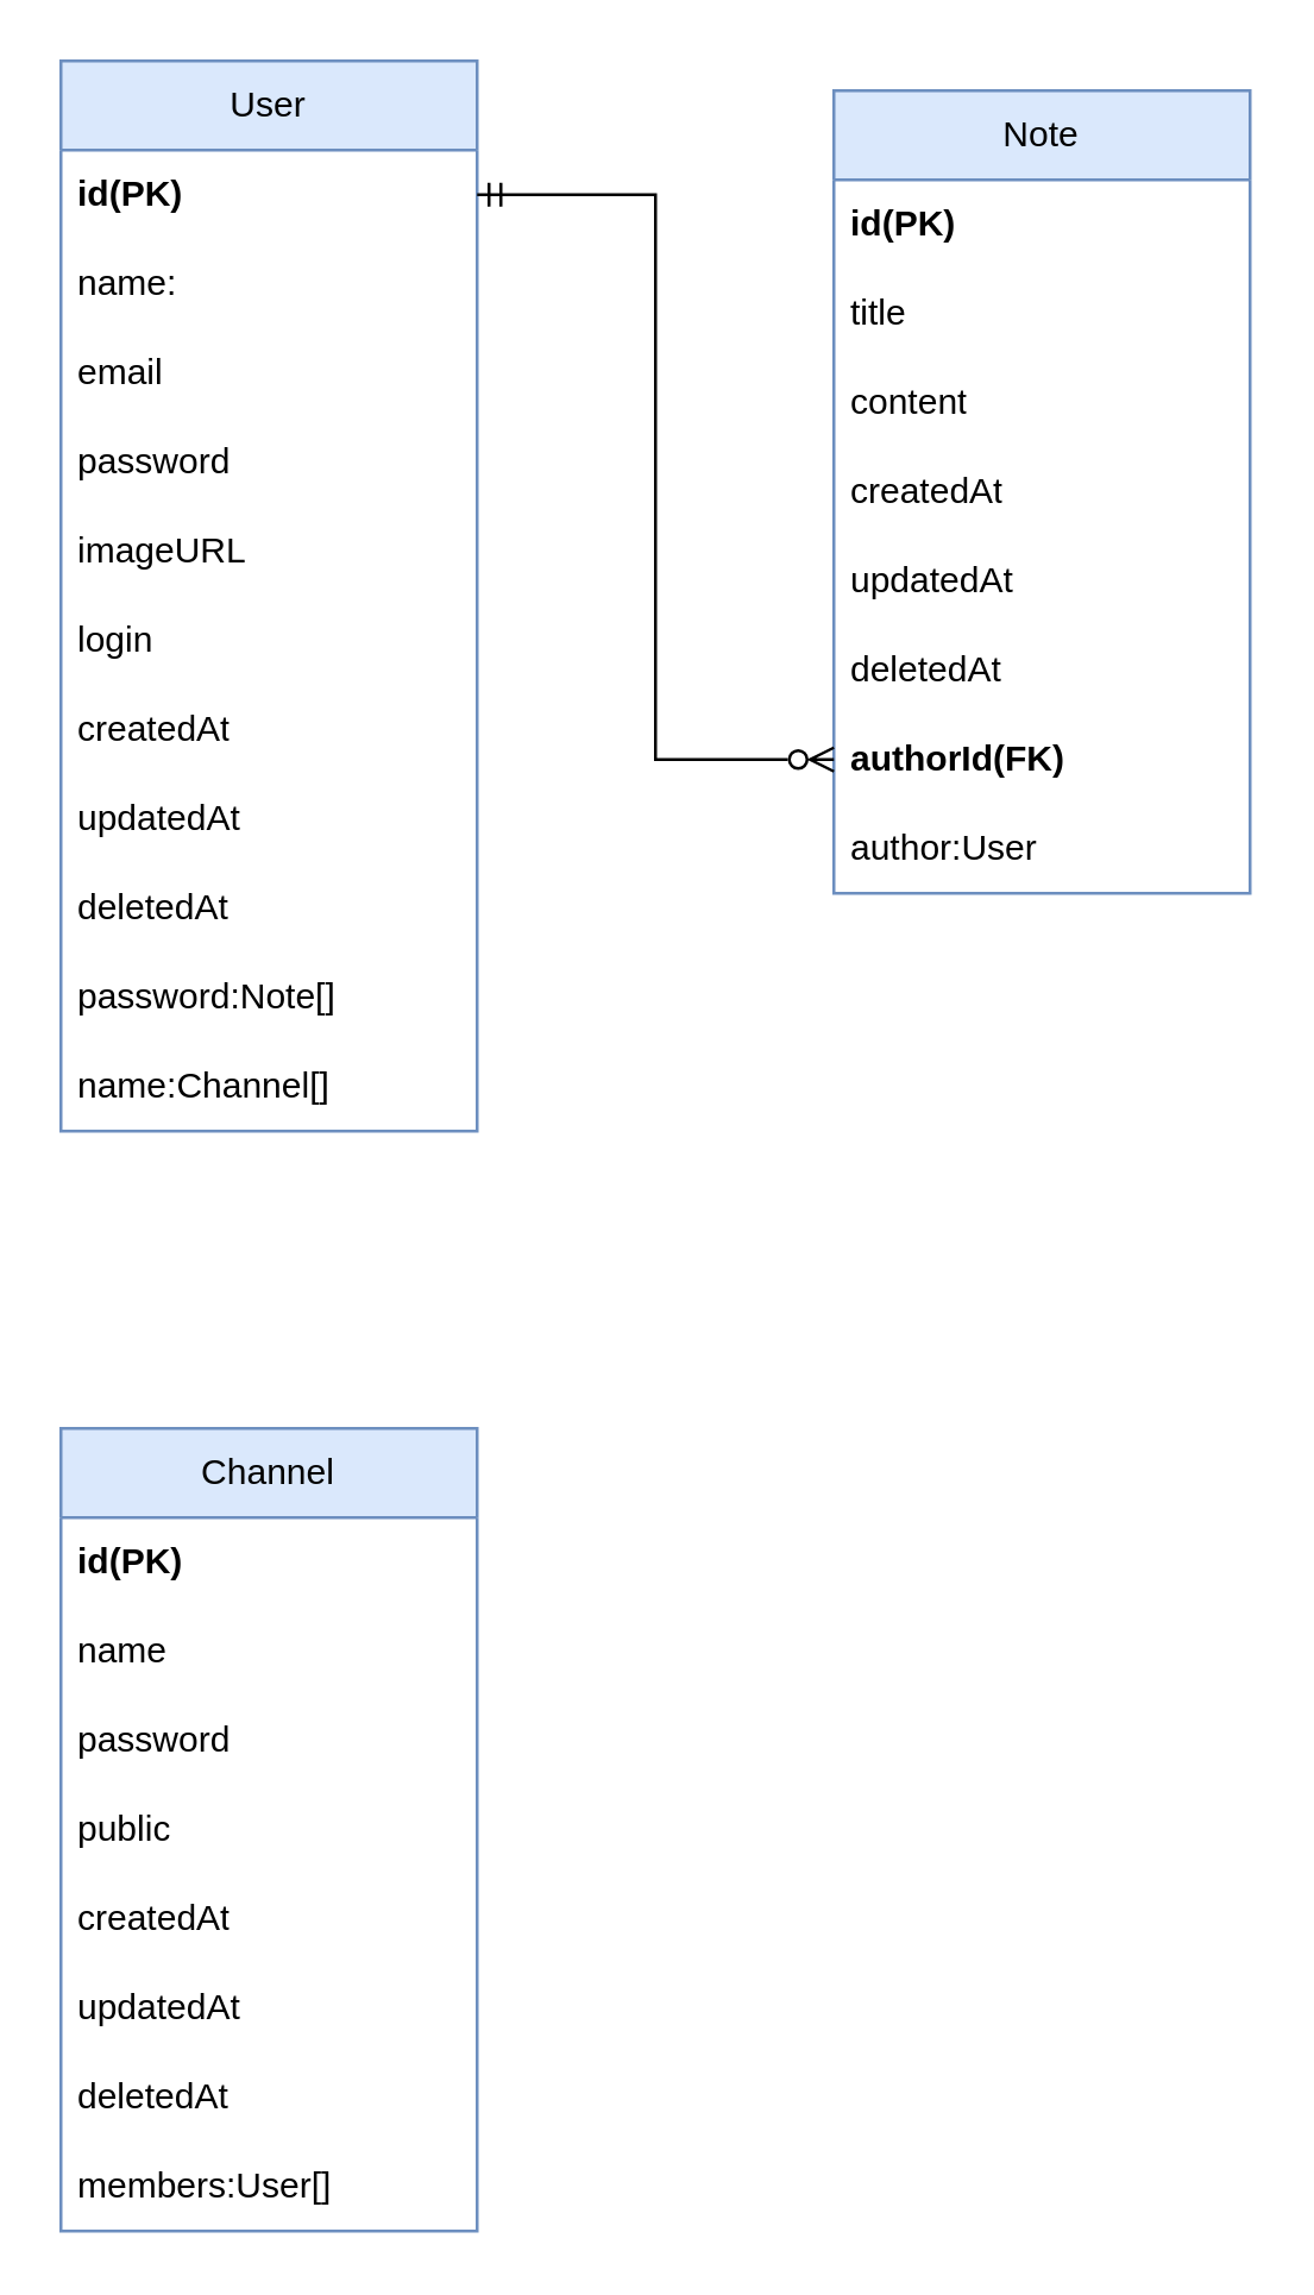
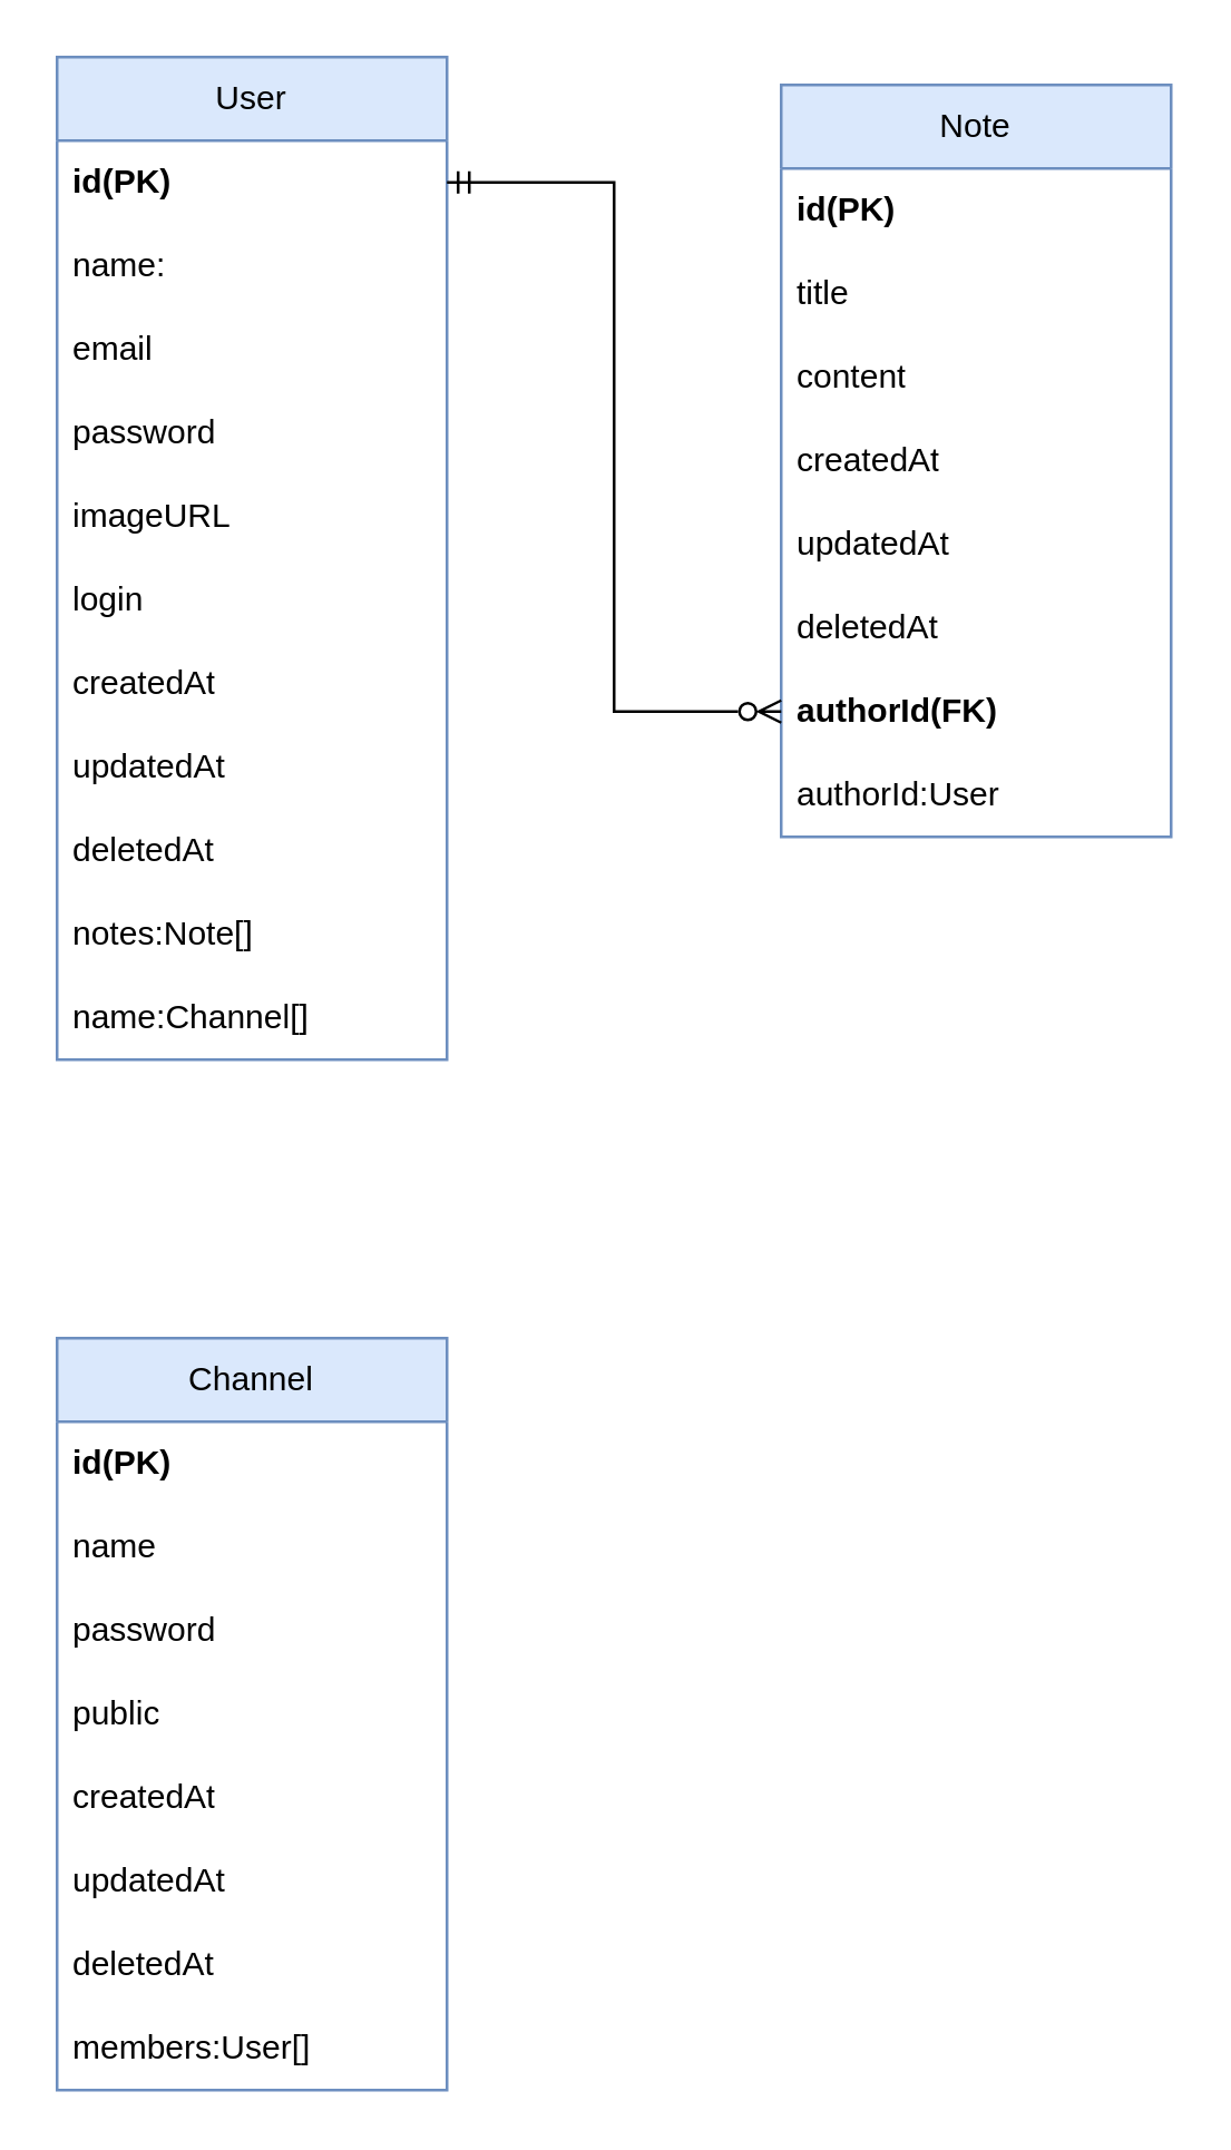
  <mxCell id="0" />
  <mxCell id="1" parent="0" />
  <mxCell id="2" value="User" style="swimlane;fontStyle=0;childLayout=stackLayout;horizontal=1;startSize=30;horizontalStack=0;resizeParent=1;resizeParentMax=0;resizeLast=0;collapsible=1;marginBottom=0;whiteSpace=wrap;html=1;fillColor=#dae8fc;strokeColor=#6c8ebf;" parent="1" vertex="1"><mxGeometry x="20" y="20" width="140" height="360" as="geometry" /></mxCell>
  <mxCell id="3" value="id(PK)" style="text;strokeColor=none;fillColor=none;align=left;verticalAlign=middle;spacingLeft=4;spacingRight=4;overflow=hidden;points=[[0,0.5],[1,0.5]];portConstraint=eastwest;rotatable=0;whiteSpace=wrap;html=1;fontStyle=1" parent="2" vertex="1"><mxGeometry y="30" width="140" height="30" as="geometry" /></mxCell>
  <mxCell id="4" value="name:" style="text;strokeColor=none;fillColor=none;align=left;verticalAlign=middle;spacingLeft=4;spacingRight=4;overflow=hidden;points=[[0,0.5],[1,0.5]];portConstraint=eastwest;rotatable=0;whiteSpace=wrap;html=1;" parent="2" vertex="1"><mxGeometry y="60" width="140" height="30" as="geometry" /></mxCell>
  <mxCell id="5" value="email" style="text;strokeColor=none;fillColor=none;align=left;verticalAlign=middle;spacingLeft=4;spacingRight=4;overflow=hidden;points=[[0,0.5],[1,0.5]];portConstraint=eastwest;rotatable=0;whiteSpace=wrap;html=1;" parent="2" vertex="1"><mxGeometry y="90" width="140" height="30" as="geometry" /></mxCell>
  <mxCell id="6" value="password" style="text;strokeColor=none;fillColor=none;align=left;verticalAlign=middle;spacingLeft=4;spacingRight=4;overflow=hidden;points=[[0,0.5],[1,0.5]];portConstraint=eastwest;rotatable=0;whiteSpace=wrap;html=1;" parent="2" vertex="1"><mxGeometry y="120" width="140" height="30" as="geometry" /></mxCell>
  <mxCell id="7" value="imageURL" style="text;strokeColor=none;fillColor=none;align=left;verticalAlign=middle;spacingLeft=4;spacingRight=4;overflow=hidden;points=[[0,0.5],[1,0.5]];portConstraint=eastwest;rotatable=0;whiteSpace=wrap;html=1;" parent="2" vertex="1"><mxGeometry y="150" width="140" height="30" as="geometry" /></mxCell>
  <mxCell id="8" value="login" style="text;strokeColor=none;fillColor=none;align=left;verticalAlign=middle;spacingLeft=4;spacingRight=4;overflow=hidden;points=[[0,0.5],[1,0.5]];portConstraint=eastwest;rotatable=0;whiteSpace=wrap;html=1;" parent="2" vertex="1"><mxGeometry y="180" width="140" height="30" as="geometry" /></mxCell>
  <mxCell id="9" value="createdAt" style="text;strokeColor=none;fillColor=none;align=left;verticalAlign=middle;spacingLeft=4;spacingRight=4;overflow=hidden;points=[[0,0.5],[1,0.5]];portConstraint=eastwest;rotatable=0;whiteSpace=wrap;html=1;" parent="2" vertex="1"><mxGeometry y="210" width="140" height="30" as="geometry" /></mxCell>
  <mxCell id="10" value="updatedAt" style="text;strokeColor=none;fillColor=none;align=left;verticalAlign=middle;spacingLeft=4;spacingRight=4;overflow=hidden;points=[[0,0.5],[1,0.5]];portConstraint=eastwest;rotatable=0;whiteSpace=wrap;html=1;" parent="2" vertex="1"><mxGeometry y="240" width="140" height="30" as="geometry" /></mxCell>
  <mxCell id="11" value="deletedAt" style="text;strokeColor=none;fillColor=none;align=left;verticalAlign=middle;spacingLeft=4;spacingRight=4;overflow=hidden;points=[[0,0.5],[1,0.5]];portConstraint=eastwest;rotatable=0;whiteSpace=wrap;html=1;" parent="2" vertex="1"><mxGeometry y="270" width="140" height="30" as="geometry" /></mxCell>
- <mxCell id="12" value="password:Note[]" style="text;strokeColor=none;fillColor=none;align=left;verticalAlign=middle;spacingLeft=4;spacingRight=4;overflow=hidden;points=[[0,0.5],[1,0.5]];portConstraint=eastwest;rotatable=0;whiteSpace=wrap;html=1;" parent="2" vertex="1"><mxGeometry y="300" width="140" height="30" as="geometry" /></mxCell>
+ <mxCell id="12" value="notes:Note[]" style="text;strokeColor=none;fillColor=none;align=left;verticalAlign=middle;spacingLeft=4;spacingRight=4;overflow=hidden;points=[[0,0.5],[1,0.5]];portConstraint=eastwest;rotatable=0;whiteSpace=wrap;html=1;" parent="2" vertex="1"><mxGeometry y="300" width="140" height="30" as="geometry" /></mxCell>
  <mxCell id="13" value="name:Channel[]" style="text;strokeColor=none;fillColor=none;align=left;verticalAlign=middle;spacingLeft=4;spacingRight=4;overflow=hidden;points=[[0,0.5],[1,0.5]];portConstraint=eastwest;rotatable=0;whiteSpace=wrap;html=1;" parent="2" vertex="1"><mxGeometry y="330" width="140" height="30" as="geometry" /></mxCell>
  <mxCell id="14" value="Note" style="swimlane;fontStyle=0;childLayout=stackLayout;horizontal=1;startSize=30;horizontalStack=0;resizeParent=1;resizeParentMax=0;resizeLast=0;collapsible=1;marginBottom=0;whiteSpace=wrap;html=1;fillColor=#dae8fc;strokeColor=#6c8ebf;" parent="1" vertex="1"><mxGeometry x="280" y="30" width="140" height="270" as="geometry" /></mxCell>
  <mxCell id="15" value="id(PK)" style="text;strokeColor=none;fillColor=none;align=left;verticalAlign=middle;spacingLeft=4;spacingRight=4;overflow=hidden;points=[[0,0.5],[1,0.5]];portConstraint=eastwest;rotatable=0;whiteSpace=wrap;html=1;fontStyle=1" parent="14" vertex="1"><mxGeometry y="30" width="140" height="30" as="geometry" /></mxCell>
  <mxCell id="16" value="title" style="text;strokeColor=none;fillColor=none;align=left;verticalAlign=middle;spacingLeft=4;spacingRight=4;overflow=hidden;points=[[0,0.5],[1,0.5]];portConstraint=eastwest;rotatable=0;whiteSpace=wrap;html=1;" parent="14" vertex="1"><mxGeometry y="60" width="140" height="30" as="geometry" /></mxCell>
  <mxCell id="17" value="content" style="text;strokeColor=none;fillColor=none;align=left;verticalAlign=middle;spacingLeft=4;spacingRight=4;overflow=hidden;points=[[0,0.5],[1,0.5]];portConstraint=eastwest;rotatable=0;whiteSpace=wrap;html=1;" parent="14" vertex="1"><mxGeometry y="90" width="140" height="30" as="geometry" /></mxCell>
  <mxCell id="18" value="createdAt" style="text;strokeColor=none;fillColor=none;align=left;verticalAlign=middle;spacingLeft=4;spacingRight=4;overflow=hidden;points=[[0,0.5],[1,0.5]];portConstraint=eastwest;rotatable=0;whiteSpace=wrap;html=1;" parent="14" vertex="1"><mxGeometry y="120" width="140" height="30" as="geometry" /></mxCell>
  <mxCell id="19" value="updatedAt" style="text;strokeColor=none;fillColor=none;align=left;verticalAlign=middle;spacingLeft=4;spacingRight=4;overflow=hidden;points=[[0,0.5],[1,0.5]];portConstraint=eastwest;rotatable=0;whiteSpace=wrap;html=1;" parent="14" vertex="1"><mxGeometry y="150" width="140" height="30" as="geometry" /></mxCell>
  <mxCell id="20" value="deletedAt" style="text;strokeColor=none;fillColor=none;align=left;verticalAlign=middle;spacingLeft=4;spacingRight=4;overflow=hidden;points=[[0,0.5],[1,0.5]];portConstraint=eastwest;rotatable=0;whiteSpace=wrap;html=1;" parent="14" vertex="1"><mxGeometry y="180" width="140" height="30" as="geometry" /></mxCell>
  <mxCell id="21" value="authorId(FK)" style="text;strokeColor=none;fillColor=none;align=left;verticalAlign=middle;spacingLeft=4;spacingRight=4;overflow=hidden;points=[[0,0.5],[1,0.5]];portConstraint=eastwest;rotatable=0;whiteSpace=wrap;html=1;fontStyle=1" parent="14" vertex="1"><mxGeometry y="210" width="140" height="30" as="geometry" /></mxCell>
- <mxCell id="22" value="author:User" style="text;strokeColor=none;fillColor=none;align=left;verticalAlign=middle;spacingLeft=4;spacingRight=4;overflow=hidden;points=[[0,0.5],[1,0.5]];portConstraint=eastwest;rotatable=0;whiteSpace=wrap;html=1;" parent="14" vertex="1"><mxGeometry y="240" width="140" height="30" as="geometry" /></mxCell>
+ <mxCell id="22" value="authorId:User" style="text;strokeColor=none;fillColor=none;align=left;verticalAlign=middle;spacingLeft=4;spacingRight=4;overflow=hidden;points=[[0,0.5],[1,0.5]];portConstraint=eastwest;rotatable=0;whiteSpace=wrap;html=1;" parent="14" vertex="1"><mxGeometry y="240" width="140" height="30" as="geometry" /></mxCell>
  <mxCell id="23" style="edgeStyle=orthogonalEdgeStyle;rounded=0;orthogonalLoop=1;jettySize=auto;html=1;exitX=0;exitY=0.5;exitDx=0;exitDy=0;entryX=1;entryY=0.5;entryDx=0;entryDy=0;endArrow=ERmandOne;endFill=0;startArrow=ERzeroToMany;startFill=0;" parent="1" source="21" target="3" edge="1"><mxGeometry relative="1" as="geometry" /></mxCell>
  <mxCell id="24" value="Channel" style="swimlane;fontStyle=0;childLayout=stackLayout;horizontal=1;startSize=30;horizontalStack=0;resizeParent=1;resizeParentMax=0;resizeLast=0;collapsible=1;marginBottom=0;whiteSpace=wrap;html=1;fillColor=#dae8fc;strokeColor=#6c8ebf;" parent="1" vertex="1"><mxGeometry x="20" y="480" width="140" height="270" as="geometry" /></mxCell>
  <mxCell id="25" value="id(PK)" style="text;strokeColor=none;fillColor=none;align=left;verticalAlign=middle;spacingLeft=4;spacingRight=4;overflow=hidden;points=[[0,0.5],[1,0.5]];portConstraint=eastwest;rotatable=0;whiteSpace=wrap;html=1;fontStyle=1" parent="24" vertex="1"><mxGeometry y="30" width="140" height="30" as="geometry" /></mxCell>
  <mxCell id="26" value="name" style="text;strokeColor=none;fillColor=none;align=left;verticalAlign=middle;spacingLeft=4;spacingRight=4;overflow=hidden;points=[[0,0.5],[1,0.5]];portConstraint=eastwest;rotatable=0;whiteSpace=wrap;html=1;" parent="24" vertex="1"><mxGeometry y="60" width="140" height="30" as="geometry" /></mxCell>
  <mxCell id="27" value="password" style="text;strokeColor=none;fillColor=none;align=left;verticalAlign=middle;spacingLeft=4;spacingRight=4;overflow=hidden;points=[[0,0.5],[1,0.5]];portConstraint=eastwest;rotatable=0;whiteSpace=wrap;html=1;" parent="24" vertex="1"><mxGeometry y="90" width="140" height="30" as="geometry" /></mxCell>
  <mxCell id="28" value="public" style="text;strokeColor=none;fillColor=none;align=left;verticalAlign=middle;spacingLeft=4;spacingRight=4;overflow=hidden;points=[[0,0.5],[1,0.5]];portConstraint=eastwest;rotatable=0;whiteSpace=wrap;html=1;" parent="24" vertex="1"><mxGeometry y="120" width="140" height="30" as="geometry" /></mxCell>
  <mxCell id="29" value="createdAt" style="text;strokeColor=none;fillColor=none;align=left;verticalAlign=middle;spacingLeft=4;spacingRight=4;overflow=hidden;points=[[0,0.5],[1,0.5]];portConstraint=eastwest;rotatable=0;whiteSpace=wrap;html=1;" parent="24" vertex="1"><mxGeometry y="150" width="140" height="30" as="geometry" /></mxCell>
  <mxCell id="30" value="updatedAt" style="text;strokeColor=none;fillColor=none;align=left;verticalAlign=middle;spacingLeft=4;spacingRight=4;overflow=hidden;points=[[0,0.5],[1,0.5]];portConstraint=eastwest;rotatable=0;whiteSpace=wrap;html=1;" parent="24" vertex="1"><mxGeometry y="180" width="140" height="30" as="geometry" /></mxCell>
  <mxCell id="31" value="deletedAt" style="text;strokeColor=none;fillColor=none;align=left;verticalAlign=middle;spacingLeft=4;spacingRight=4;overflow=hidden;points=[[0,0.5],[1,0.5]];portConstraint=eastwest;rotatable=0;whiteSpace=wrap;html=1;" parent="24" vertex="1"><mxGeometry y="210" width="140" height="30" as="geometry" /></mxCell>
  <mxCell id="32" value="members:User[]" style="text;strokeColor=none;fillColor=none;align=left;verticalAlign=middle;spacingLeft=4;spacingRight=4;overflow=hidden;points=[[0,0.5],[1,0.5]];portConstraint=eastwest;rotatable=0;whiteSpace=wrap;html=1;" parent="24" vertex="1"><mxGeometry y="240" width="140" height="30" as="geometry" /></mxCell>
